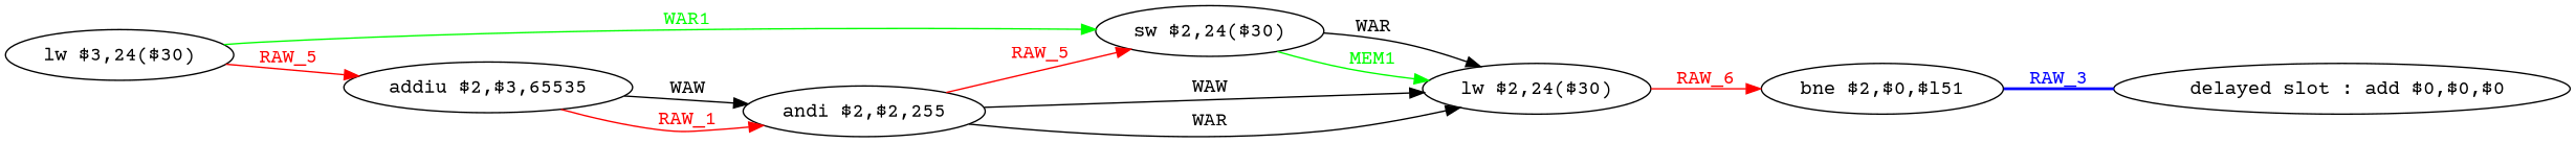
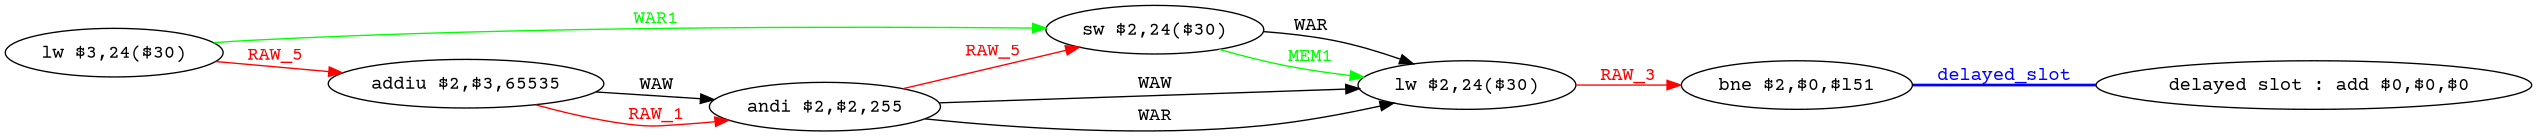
  digraph {
    fontname="Courier Prime"
    rankdir=LR
    node [fontname="Courier Prime" shape=ellipse]
    edge [fontname="Courier Prime"]
    n1 [label=" delayed slot : add $0,$0,$0"]
    n2 [label="bne $2,$0,$l51"]
    n3 [label="lw $3,24($30)"]
    n4 [label="addiu $2,$3,65535"]
    n5 [label="sw $2,24($30)"]
    n6 [label="andi $2,$2,255"]
    n7 [label="lw $2,24($30)"]
-   n2 -> n1 [color=blue dir=none fontcolor=blue label=RAW_3 style=bold]
+   n2 -> n1 [color=blue dir=none fontcolor=blue label=delayed_slot style=bold]
    n3 -> n4 [color=red fontcolor=red label=RAW_5]
    n3 -> n5 [color=green fontcolor=green label=WAR1]
    n4 -> n6 [label=WAW]
    n4 -> n6 [color=red fontcolor=red label=RAW_1]
    n5 -> n7 [label=WAR]
    n5 -> n7 [color=green fontcolor=green label=MEM1]
    n6 -> n5 [color=red fontcolor=red label=RAW_5]
    n6 -> n7 [label=WAW]
    n6 -> n7 [label=WAR]
-   n7 -> n2 [color=red fontcolor=red label=RAW_6]
+   n7 -> n2 [color=red fontcolor=red label=RAW_3]
  }
